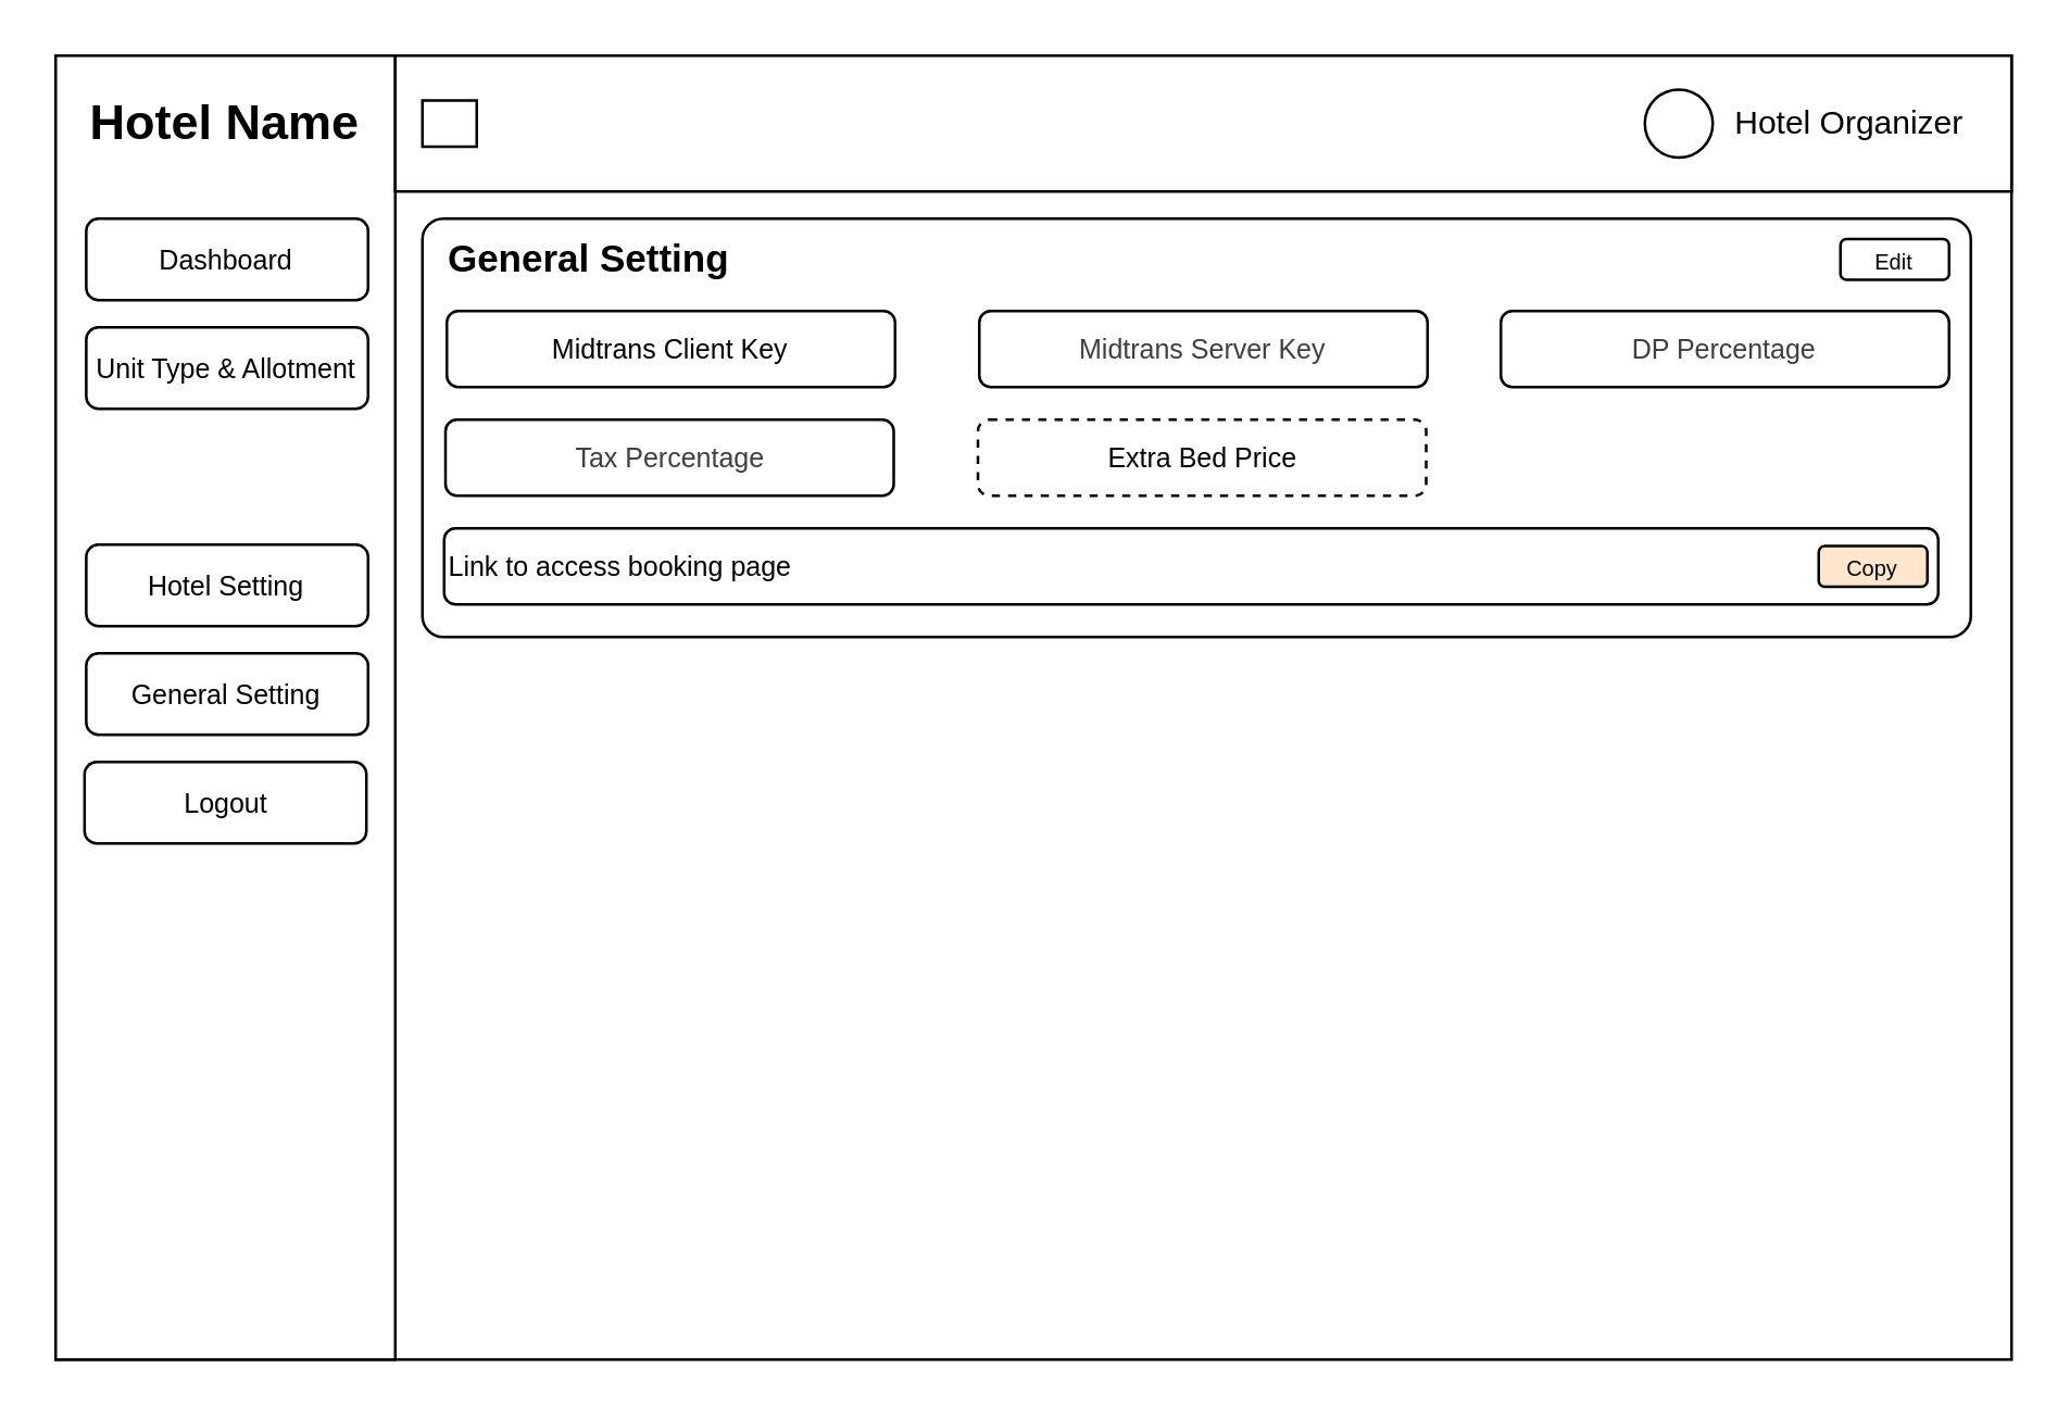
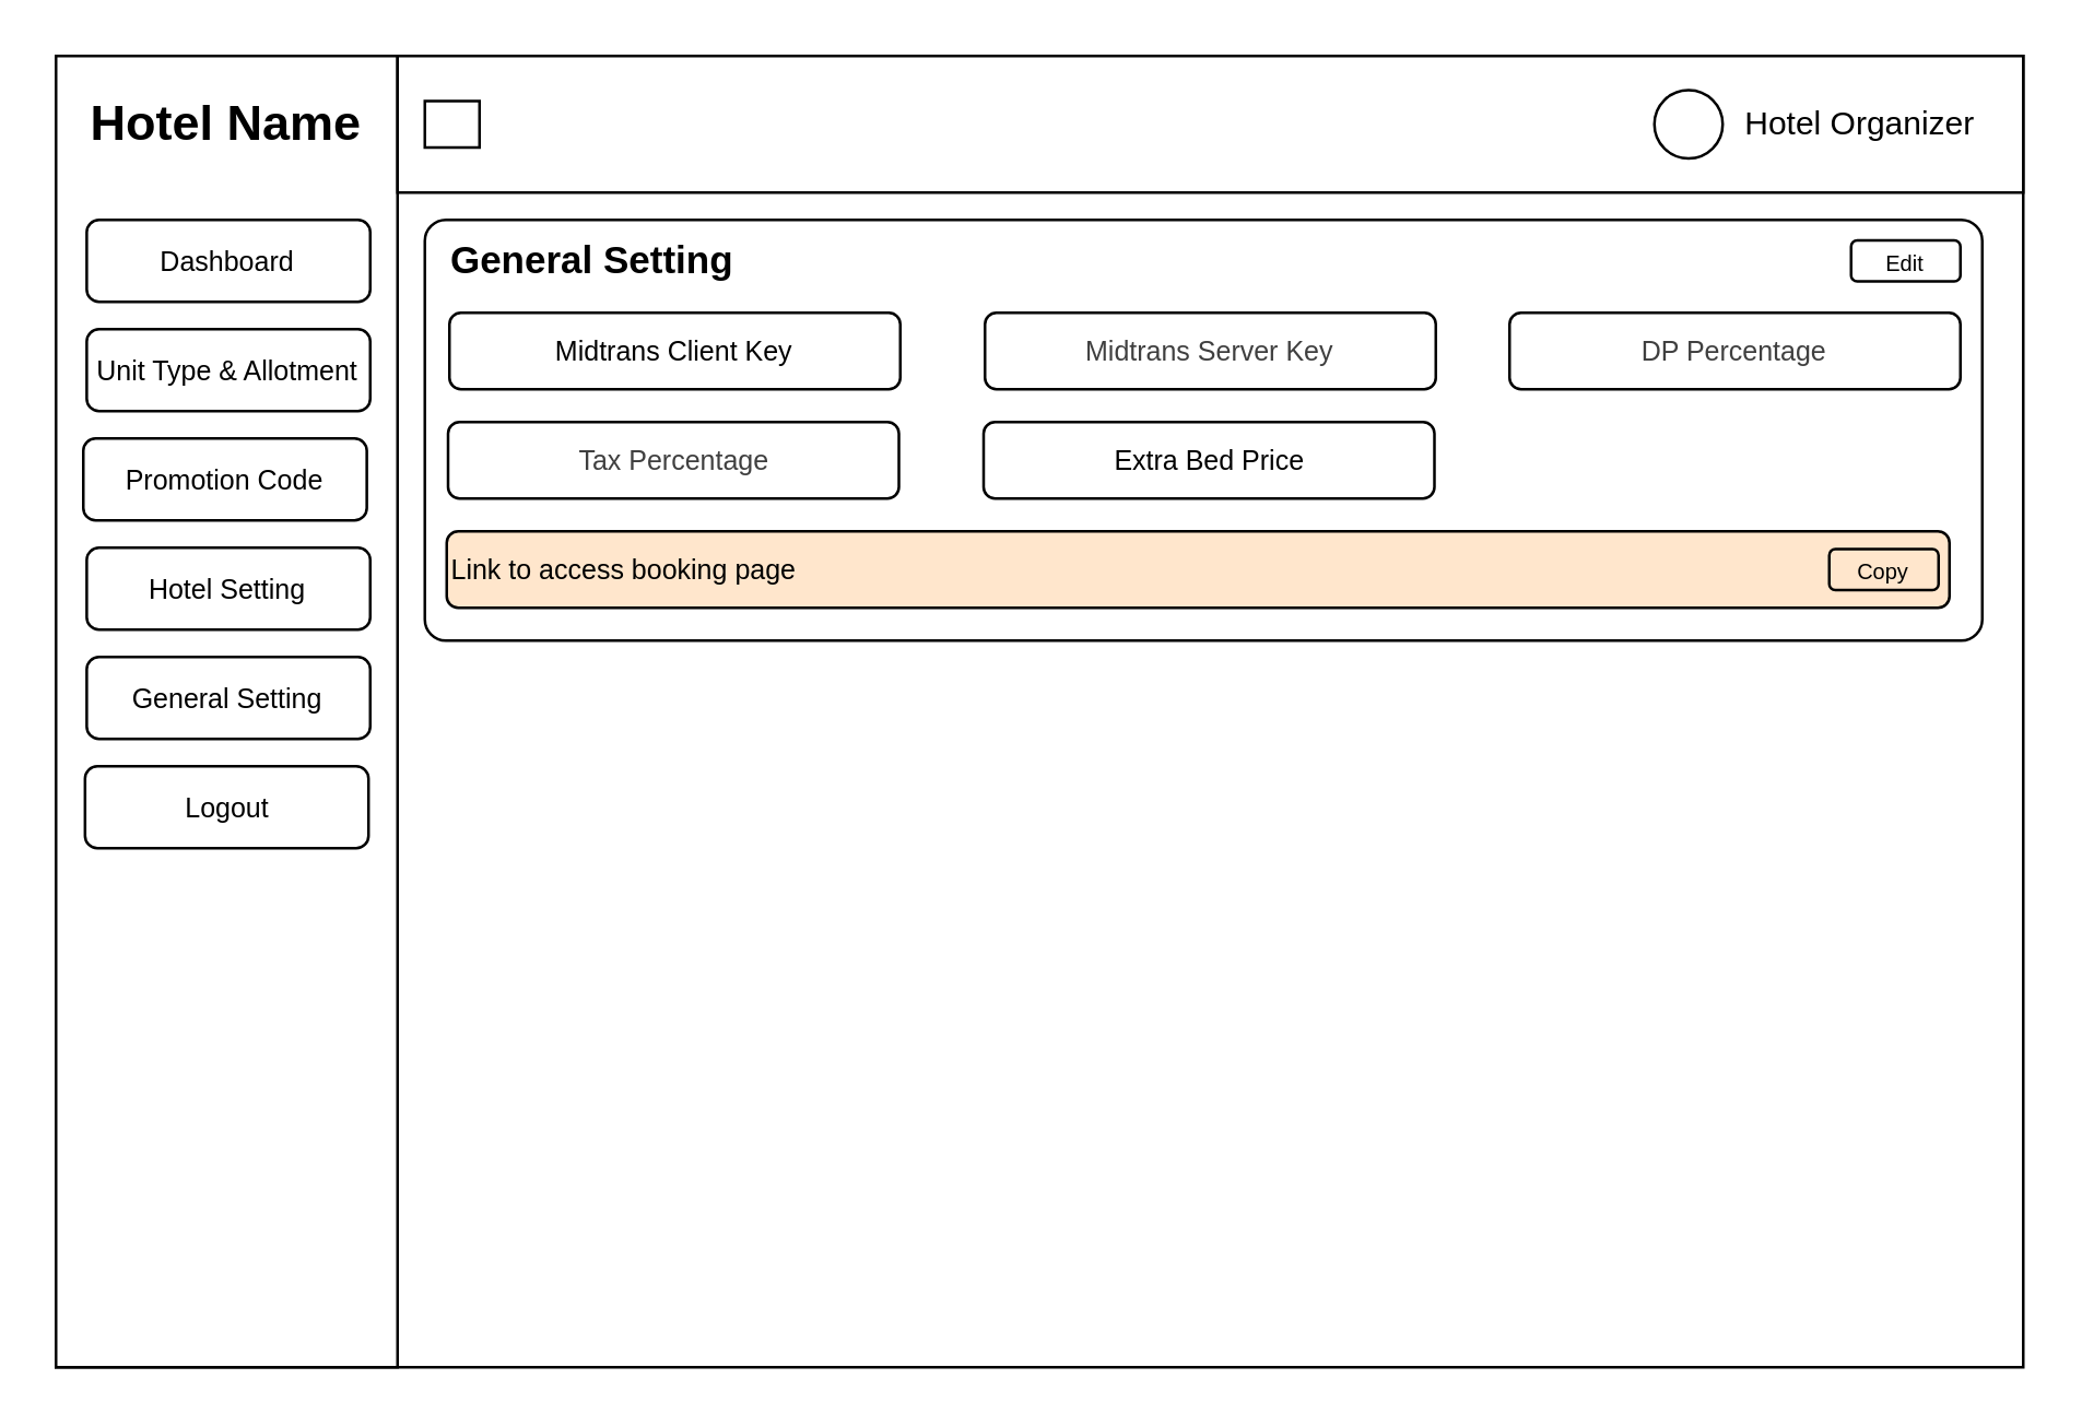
  <mxCell id="0" />
  <mxCell id="1" parent="0" />
  <mxCell id="2" value="" style="rounded=0;whiteSpace=wrap;html=1;" vertex="1" parent="1"><mxGeometry x="20" y="20" width="720" height="480" as="geometry" /></mxCell>
  <mxCell id="3" value="" style="rounded=0;whiteSpace=wrap;html=1;" vertex="1" parent="1"><mxGeometry x="20" y="20" width="125" height="480" as="geometry" /></mxCell>
  <mxCell id="4" value="" style="rounded=0;whiteSpace=wrap;html=1;" vertex="1" parent="1"><mxGeometry x="145" y="20" width="595" height="50" as="geometry" /></mxCell>
  <mxCell id="5" value="Hotel Name" style="text;html=1;align=center;verticalAlign=middle;whiteSpace=wrap;rounded=0;fontSize=18;fontStyle=1" vertex="1" parent="1"><mxGeometry x="31.25" y="30" width="102.5" height="30" as="geometry" /></mxCell>
  <mxCell id="6" value="" style="group" vertex="1" connectable="0" parent="1"><mxGeometry x="605" y="30" width="130" height="30" as="geometry" /></mxCell>
  <mxCell id="7" value="" style="ellipse;whiteSpace=wrap;html=1;aspect=fixed;" vertex="1" parent="6"><mxGeometry y="2.5" width="25" height="25" as="geometry" /></mxCell>
  <mxCell id="8" value="Hotel Organizer" style="text;html=1;align=center;verticalAlign=middle;resizable=0;points=[];autosize=1;strokeColor=none;fillColor=none;" vertex="1" parent="6"><mxGeometry x="20" width="110" height="30" as="geometry" /></mxCell>
  <mxCell id="9" value="" style="rounded=0;whiteSpace=wrap;html=1;" vertex="1" parent="1"><mxGeometry x="155" y="36.5" width="20" height="17" as="geometry" /></mxCell>
  <mxCell id="10" value="Dashboard" style="rounded=1;whiteSpace=wrap;html=1;fontSize=10;" vertex="1" parent="1"><mxGeometry x="31.25" y="80" width="103.75" height="30" as="geometry" /></mxCell>
  <mxCell id="11" value="&lt;font style=&quot;font-size: 10px;&quot;&gt;Unit Type &amp;amp; Allotment&lt;/font&gt;" style="rounded=1;whiteSpace=wrap;html=1;" vertex="1" parent="1"><mxGeometry x="31.25" y="120" width="103.75" height="30" as="geometry" /></mxCell>
+ <mxCell id="12" value="&lt;font style=&quot;font-size: 10px;&quot;&gt;Promotion Code&lt;/font&gt;" style="rounded=1;whiteSpace=wrap;html=1;" vertex="1" parent="1"><mxGeometry x="30" y="160" width="103.75" height="30" as="geometry" /></mxCell>
  <mxCell id="13" value="&lt;font style=&quot;font-size: 10px;&quot;&gt;General Setting&lt;/font&gt;" style="rounded=1;whiteSpace=wrap;html=1;" vertex="1" parent="1"><mxGeometry x="31.25" y="240" width="103.75" height="30" as="geometry" /></mxCell>
  <mxCell id="14" value="&lt;font style=&quot;font-size: 10px;&quot;&gt;Hotel Setting&lt;/font&gt;" style="rounded=1;whiteSpace=wrap;html=1;" vertex="1" parent="1"><mxGeometry x="31.25" y="200" width="103.75" height="30" as="geometry" /></mxCell>
  <mxCell id="15" value="&lt;font style=&quot;font-size: 10px;&quot;&gt;Logout&lt;/font&gt;" style="rounded=1;whiteSpace=wrap;html=1;" vertex="1" parent="1"><mxGeometry x="30.63" y="280" width="103.75" height="30" as="geometry" /></mxCell>
  <mxCell id="16" value="" style="rounded=1;whiteSpace=wrap;html=1;arcSize=5;" vertex="1" parent="1"><mxGeometry x="155" y="80" width="570" height="154" as="geometry" /></mxCell>
  <mxCell id="17" value="&lt;font style=&quot;font-size: 14px;&quot;&gt;&lt;b&gt;General Setting&lt;/b&gt;&lt;/font&gt;" style="text;html=1;align=center;verticalAlign=middle;resizable=0;points=[];autosize=1;strokeColor=none;fillColor=none;" vertex="1" parent="1"><mxGeometry x="155" y="80" width="121" height="29" as="geometry" /></mxCell>
  <mxCell id="18" value="&lt;font style=&quot;font-size: 8px;&quot;&gt;Edit&lt;/font&gt;" style="rounded=1;whiteSpace=wrap;html=1;" vertex="1" parent="1"><mxGeometry x="677" y="87.5" width="40" height="15" as="geometry" /></mxCell>
  <mxCell id="19" value="&lt;font style=&quot;font-size: 10px;&quot;&gt;Midtrans Client Key&lt;/font&gt;" style="rounded=1;whiteSpace=wrap;html=1;align=center;" vertex="1" parent="1"><mxGeometry x="164" y="114" width="165" height="28" as="geometry" /></mxCell>
  <mxCell id="20" value="&lt;span style=&quot;color: rgb(63, 63, 63); font-size: 10px;&quot;&gt;Midtrans Server Key&lt;/span&gt;" style="rounded=1;whiteSpace=wrap;html=1;" vertex="1" parent="1"><mxGeometry x="360" y="114" width="165" height="28" as="geometry" /></mxCell>
  <mxCell id="21" value="&lt;span style=&quot;color: rgb(63, 63, 63); font-size: 10px; text-align: left;&quot;&gt;DP Percentage&lt;/span&gt;" style="rounded=1;whiteSpace=wrap;html=1;" vertex="1" parent="1"><mxGeometry x="552" y="114" width="165" height="28" as="geometry" /></mxCell>
  <mxCell id="22" value="&lt;span style=&quot;color: rgb(63, 63, 63); font-size: 10px; text-align: left;&quot;&gt;Tax Percentage&lt;/span&gt;" style="rounded=1;whiteSpace=wrap;html=1;" vertex="1" parent="1"><mxGeometry x="163.5" y="154" width="165" height="28" as="geometry" /></mxCell>
- <mxCell id="23" value="&lt;div style=&quot;text-align: left;&quot;&gt;&lt;span style=&quot;background-color: transparent; font-size: 10px;&quot;&gt;Extra Bed Price&lt;/span&gt;&lt;/div&gt;" style="rounded=1;whiteSpace=wrap;html=1;dashed=1;" vertex="1" parent="1"><mxGeometry x="359.5" y="154" width="165" height="28" as="geometry" /></mxCell>
- <mxCell id="24" value="&lt;font style=&quot;font-size: 10px;&quot;&gt;Link to access booking page&lt;/font&gt;" style="rounded=1;whiteSpace=wrap;html=1;align=left;" vertex="1" parent="1"><mxGeometry x="163" y="194" width="550" height="28" as="geometry" /></mxCell>
+ <mxCell id="23" value="&lt;div style=&quot;text-align: left;&quot;&gt;&lt;span style=&quot;background-color: transparent; font-size: 10px;&quot;&gt;Extra Bed Price&lt;/span&gt;&lt;/div&gt;" style="rounded=1;whiteSpace=wrap;html=1;" vertex="1" parent="1"><mxGeometry x="359.5" y="154" width="165" height="28" as="geometry" /></mxCell>
+ <mxCell id="24" value="&lt;font style=&quot;font-size: 10px;&quot;&gt;Link to access booking page&lt;/font&gt;" style="rounded=1;whiteSpace=wrap;html=1;align=left;fillColor=#ffe6cc;" vertex="1" parent="1"><mxGeometry x="163" y="194" width="550" height="28" as="geometry" /></mxCell>
  <mxCell id="25" value="&lt;font style=&quot;font-size: 8px;&quot;&gt;Copy&lt;/font&gt;" style="rounded=1;whiteSpace=wrap;html=1;fillColor=#ffe6cc;" vertex="1" parent="1"><mxGeometry x="669" y="200.5" width="40" height="15" as="geometry" /></mxCell>
